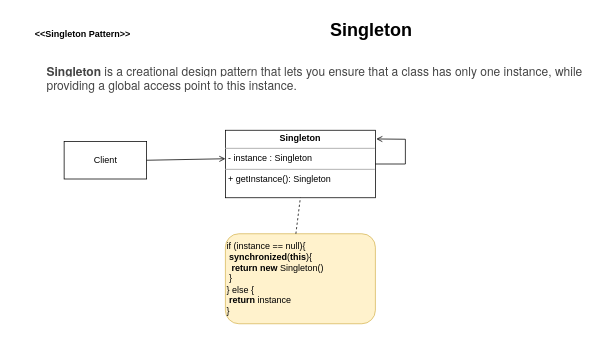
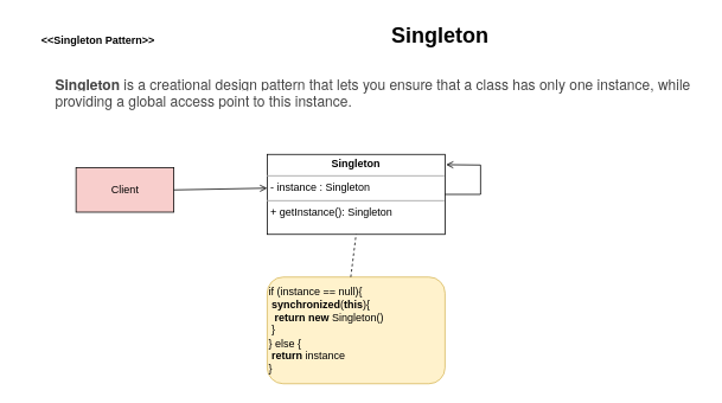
  <mxCell id="0" />
  <mxCell id="1" parent="0" />
  <mxCell id="2" value="&lt;b&gt;&amp;lt;&amp;lt;Singleton Pattern&amp;gt;&amp;gt;&lt;/b&gt;" style="text;html=1;strokeColor=none;fillColor=none;align=center;verticalAlign=middle;whiteSpace=wrap;rounded=0;" parent="1" vertex="1"><mxGeometry x="20" y="30" width="180" height="30" as="geometry" /></mxCell>
  <mxCell id="3" value="&lt;h1&gt;Singleton&lt;/h1&gt;" style="text;html=1;strokeColor=none;fillColor=none;spacing=5;spacingTop=-20;whiteSpace=wrap;overflow=hidden;rounded=0;" parent="1" vertex="1"><mxGeometry x="435" y="20" width="120" height="50" as="geometry" /></mxCell>
  <mxCell id="4" value="&lt;p style=&quot;margin:0px;margin-top:4px;text-align:center;&quot;&gt;&lt;b&gt;Singleton&lt;/b&gt;&lt;/p&gt;&lt;hr size=&quot;1&quot;&gt;&lt;p style=&quot;margin:0px;margin-left:4px;&quot;&gt;- instance : Singleton&lt;/p&gt;&lt;hr size=&quot;1&quot;&gt;&lt;p style=&quot;margin:0px;margin-left:4px;&quot;&gt;&lt;span style=&quot;background-color: initial;&quot;&gt;+ getInstance(): Singleton&lt;/span&gt;&lt;br&gt;&lt;/p&gt;" style="verticalAlign=top;align=left;overflow=fill;fontSize=12;fontFamily=Helvetica;html=1;" parent="1" vertex="1"><mxGeometry x="300" y="173" width="200" height="90" as="geometry" /></mxCell>
- <mxCell id="5" value="Client" style="html=1;" parent="1" vertex="1"><mxGeometry x="85" y="188" width="110" height="50" as="geometry" /></mxCell>
+ <mxCell id="5" value="Client" style="html=1;fillColor=#f8cecc;" parent="1" vertex="1"><mxGeometry x="85" y="188" width="110" height="50" as="geometry" /></mxCell>
  <mxCell id="6" value="" style="endArrow=open;html=1;rounded=0;exitX=1;exitY=0.5;exitDx=0;exitDy=0;endFill=0;" parent="1" source="5" edge="1"><mxGeometry width="50" height="50" relative="1" as="geometry"><mxPoint x="190" y="253" as="sourcePoint" /><mxPoint x="300" y="211" as="targetPoint" /></mxGeometry></mxCell>
  <mxCell id="7" value="if (instance == null){&lt;br&gt;&lt;span style=&quot;white-space: pre;&quot;&gt; &lt;/span&gt;&lt;b&gt;synchronized&lt;/b&gt;(&lt;b&gt;this&lt;/b&gt;){&lt;br&gt;&lt;span style=&quot;white-space: pre;&quot;&gt; &lt;/span&gt;&lt;span style=&quot;white-space: pre;&quot;&gt; &lt;/span&gt;&lt;b&gt;return new&lt;/b&gt; Singleton()&lt;br&gt;&lt;span style=&quot;white-space: pre;&quot;&gt; &lt;/span&gt;}&lt;br&gt;} else {&lt;br&gt;&lt;span style=&quot;white-space: pre;&quot;&gt; &lt;/span&gt;&lt;b&gt;return &lt;/b&gt;instance&lt;br&gt;}" style="text;html=1;strokeColor=#d6b656;fillColor=#fff2cc;align=left;verticalAlign=middle;whiteSpace=wrap;rounded=1;" parent="1" vertex="1"><mxGeometry x="300" y="311" width="200" height="120" as="geometry" /></mxCell>
  <mxCell id="8" value="" style="endArrow=none;dashed=1;html=1;rounded=0;entryX=0.5;entryY=1;entryDx=0;entryDy=0;" parent="1" target="4" edge="1"><mxGeometry width="50" height="50" relative="1" as="geometry"><mxPoint x="394" y="311" as="sourcePoint" /><mxPoint x="444" y="261" as="targetPoint" /></mxGeometry></mxCell>
  <mxCell id="9" value="" style="endArrow=open;html=1;rounded=0;exitX=1;exitY=0.5;exitDx=0;exitDy=0;entryX=1.006;entryY=0.129;entryDx=0;entryDy=0;entryPerimeter=0;endFill=0;" parent="1" source="4" target="4" edge="1"><mxGeometry width="50" height="50" relative="1" as="geometry"><mxPoint x="500" y="271" as="sourcePoint" /><mxPoint x="540" y="181" as="targetPoint" /><Array as="points"><mxPoint x="540" y="218" /><mxPoint x="540" y="185" /></Array></mxGeometry></mxCell>
  <mxCell id="10" value="&lt;strong style=&quot;box-sizing: border-box; font-weight: bolder; color: rgb(68, 68, 68); font-family: &amp;quot;PT Sans&amp;quot;, &amp;quot;Helvetica Neue&amp;quot;, Arial, sans-serif; font-size: 16px; font-style: normal; font-variant-ligatures: normal; font-variant-caps: normal; letter-spacing: normal; orphans: 2; text-align: left; text-indent: 0px; text-transform: none; widows: 2; word-spacing: 0px; -webkit-text-stroke-width: 0px; background-color: rgb(255, 255, 255); text-decoration-thickness: initial; text-decoration-style: initial; text-decoration-color: initial;&quot;&gt;Singleton&lt;/strong&gt;&lt;span style=&quot;color: rgb(68, 68, 68); font-family: &amp;quot;PT Sans&amp;quot;, &amp;quot;Helvetica Neue&amp;quot;, Arial, sans-serif; font-size: 16px; font-style: normal; font-variant-ligatures: normal; font-variant-caps: normal; font-weight: 400; letter-spacing: normal; orphans: 2; text-align: left; text-indent: 0px; text-transform: none; widows: 2; word-spacing: 0px; -webkit-text-stroke-width: 0px; background-color: rgb(255, 255, 255); text-decoration-thickness: initial; text-decoration-style: initial; text-decoration-color: initial; float: none; display: inline !important;&quot;&gt;&lt;span&gt;&amp;nbsp;&lt;/span&gt;is a creational design pattern that lets you ensure that a class has only one instance, while providing a global access point to this&amp;nbsp;instance.&lt;/span&gt;" style="text;whiteSpace=wrap;html=1;" vertex="1" parent="1"><mxGeometry x="60" y="78" width="730" height="50" as="geometry" /></mxCell>
